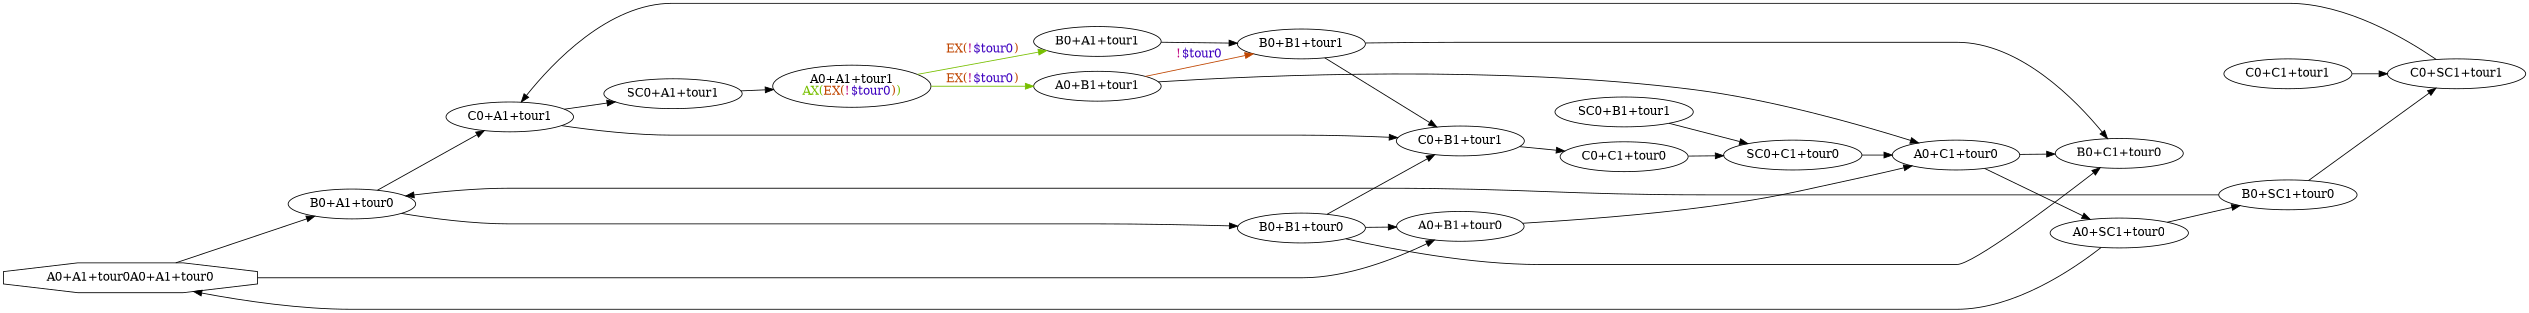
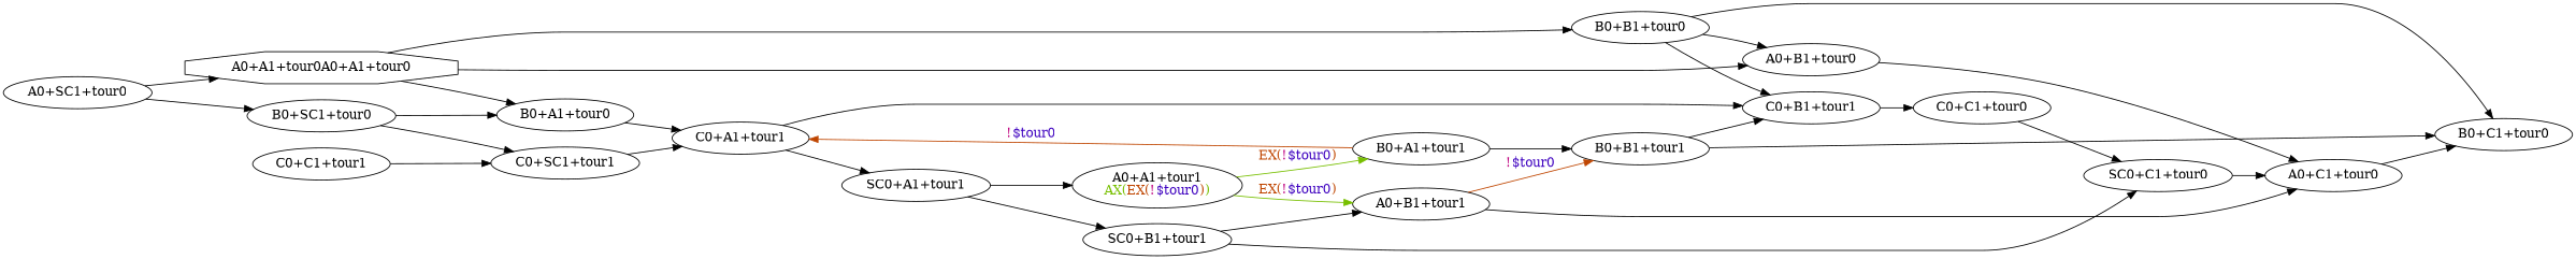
  digraph {
    rankdir=LR
    n1 [label=<A0+A1+tour0A0+A1+tour0> shape=octagon]
    n2 [label=<B0+A1+tour0>]
    n3 [label=<A0+B1+tour0>]
    n4 [label=<C0+A1+tour1>]
    n5 [label=<B0+B1+tour0>]
    n6 [label=<A0+C1+tour0>]
    n7 [label=<SC0+A1+tour1>]
    n8 [label=<C0+B1+tour1>]
    n9 [label=<B0+C1+tour0>]
    n10 [label=<A0+A1+tour1<BR/><FONT COLOR="0.22999994 1 0.75">AX(<FONT COLOR="0.059999943 1 0.75">EX(<FONT COLOR="0.89 1 0.75">!<FONT COLOR="0.71999997 1 0.75">$tour0</FONT></FONT>)</FONT>)</FONT>>]
    n11 [label=<SC0+B1+tour1>]
    n12 [label=<C0+C1+tour0>]
    n13 [label=<B0+A1+tour1>]
    n14 [label=<A0+B1+tour1>]
    n15 [label=<SC0+C1+tour0>]
    n16 [label=<B0+B1+tour1>]
    n17 [label=<A0+SC1+tour0>]
    n18 [label=<B0+SC1+tour0>]
    n19 [label=<C0+C1+tour1>]
    n20 [label=<C0+SC1+tour1>]
    n1 -> n2
    n1 -> n3
    n2 -> n4
-   n2 -> n5
+   n1 -> n5
    n3 -> n6
    n4 -> n7
    n4 -> n8
    n5 -> n3
    n5 -> n8
    n5 -> n9
    n6 -> n9
-   n6 -> n17
    n7 -> n10
+   n7 -> n11
    n8 -> n12
    n10 -> n13 [color="0.22999994 1 0.75" label=<<FONT COLOR="0.059999943 1 0.75">EX(<FONT COLOR="0.89 1 0.75">!<FONT COLOR="0.71999997 1 0.75">$tour0</FONT></FONT>)</FONT>>]
    n10 -> n14 [color="0.22999994 1 0.75" label=<<FONT COLOR="0.059999943 1 0.75">EX(<FONT COLOR="0.89 1 0.75">!<FONT COLOR="0.71999997 1 0.75">$tour0</FONT></FONT>)</FONT>>]
+   n11 -> n14
    n11 -> n15
    n12 -> n15
+   n13 -> n4 [color="0.059999943 1 0.75" label=<<FONT COLOR="0.89 1 0.75">!<FONT COLOR="0.71999997 1 0.75">$tour0</FONT></FONT>>]
    n13 -> n16
    n14 -> n6
    n14 -> n16 [color="0.059999943 1 0.75" label=<<FONT COLOR="0.89 1 0.75">!<FONT COLOR="0.71999997 1 0.75">$tour0</FONT></FONT>>]
    n15 -> n6
    n16 -> n8
    n16 -> n9
    n17 -> n1
    n17 -> n18
    n18 -> n2
    n18 -> n20
    n19 -> n20
    n20 -> n4
  }
